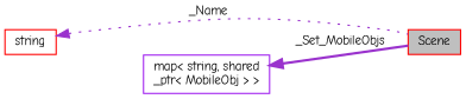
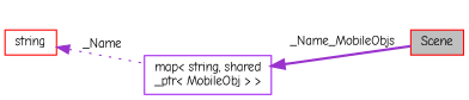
  digraph {
    fontname="Comic Neue"
    rankdir=LR
    node [color=red fillcolor=white fontname="Comic Neue" fontsize=10 shape=record style=filled]
    edge [color=darkorchid3 dir=back fontname="Comic Neue" fontsize=10 labelfontname=FreeSans labelfontsize=10]
    n1 [fillcolor=grey75 fontcolor=black height=0.2 label=Scene width=0.4]
    n2 [color=purple height=0.2 label="map\< string, shared\l_ptr\< MobileObj \> \>" width=0.4]
    n3 [height=0.2 label=string width=0.4]
-   n2 -> n1 [label=" _Set_MobileObjs" style=bold]
-   n3 -> n1 [label=" _Name" style=dotted]
+   n2 -> n1 [label=" _Name_MobileObjs" style=bold]
+   n3 -> n2 [label=" _Name" style=dotted]
  }
